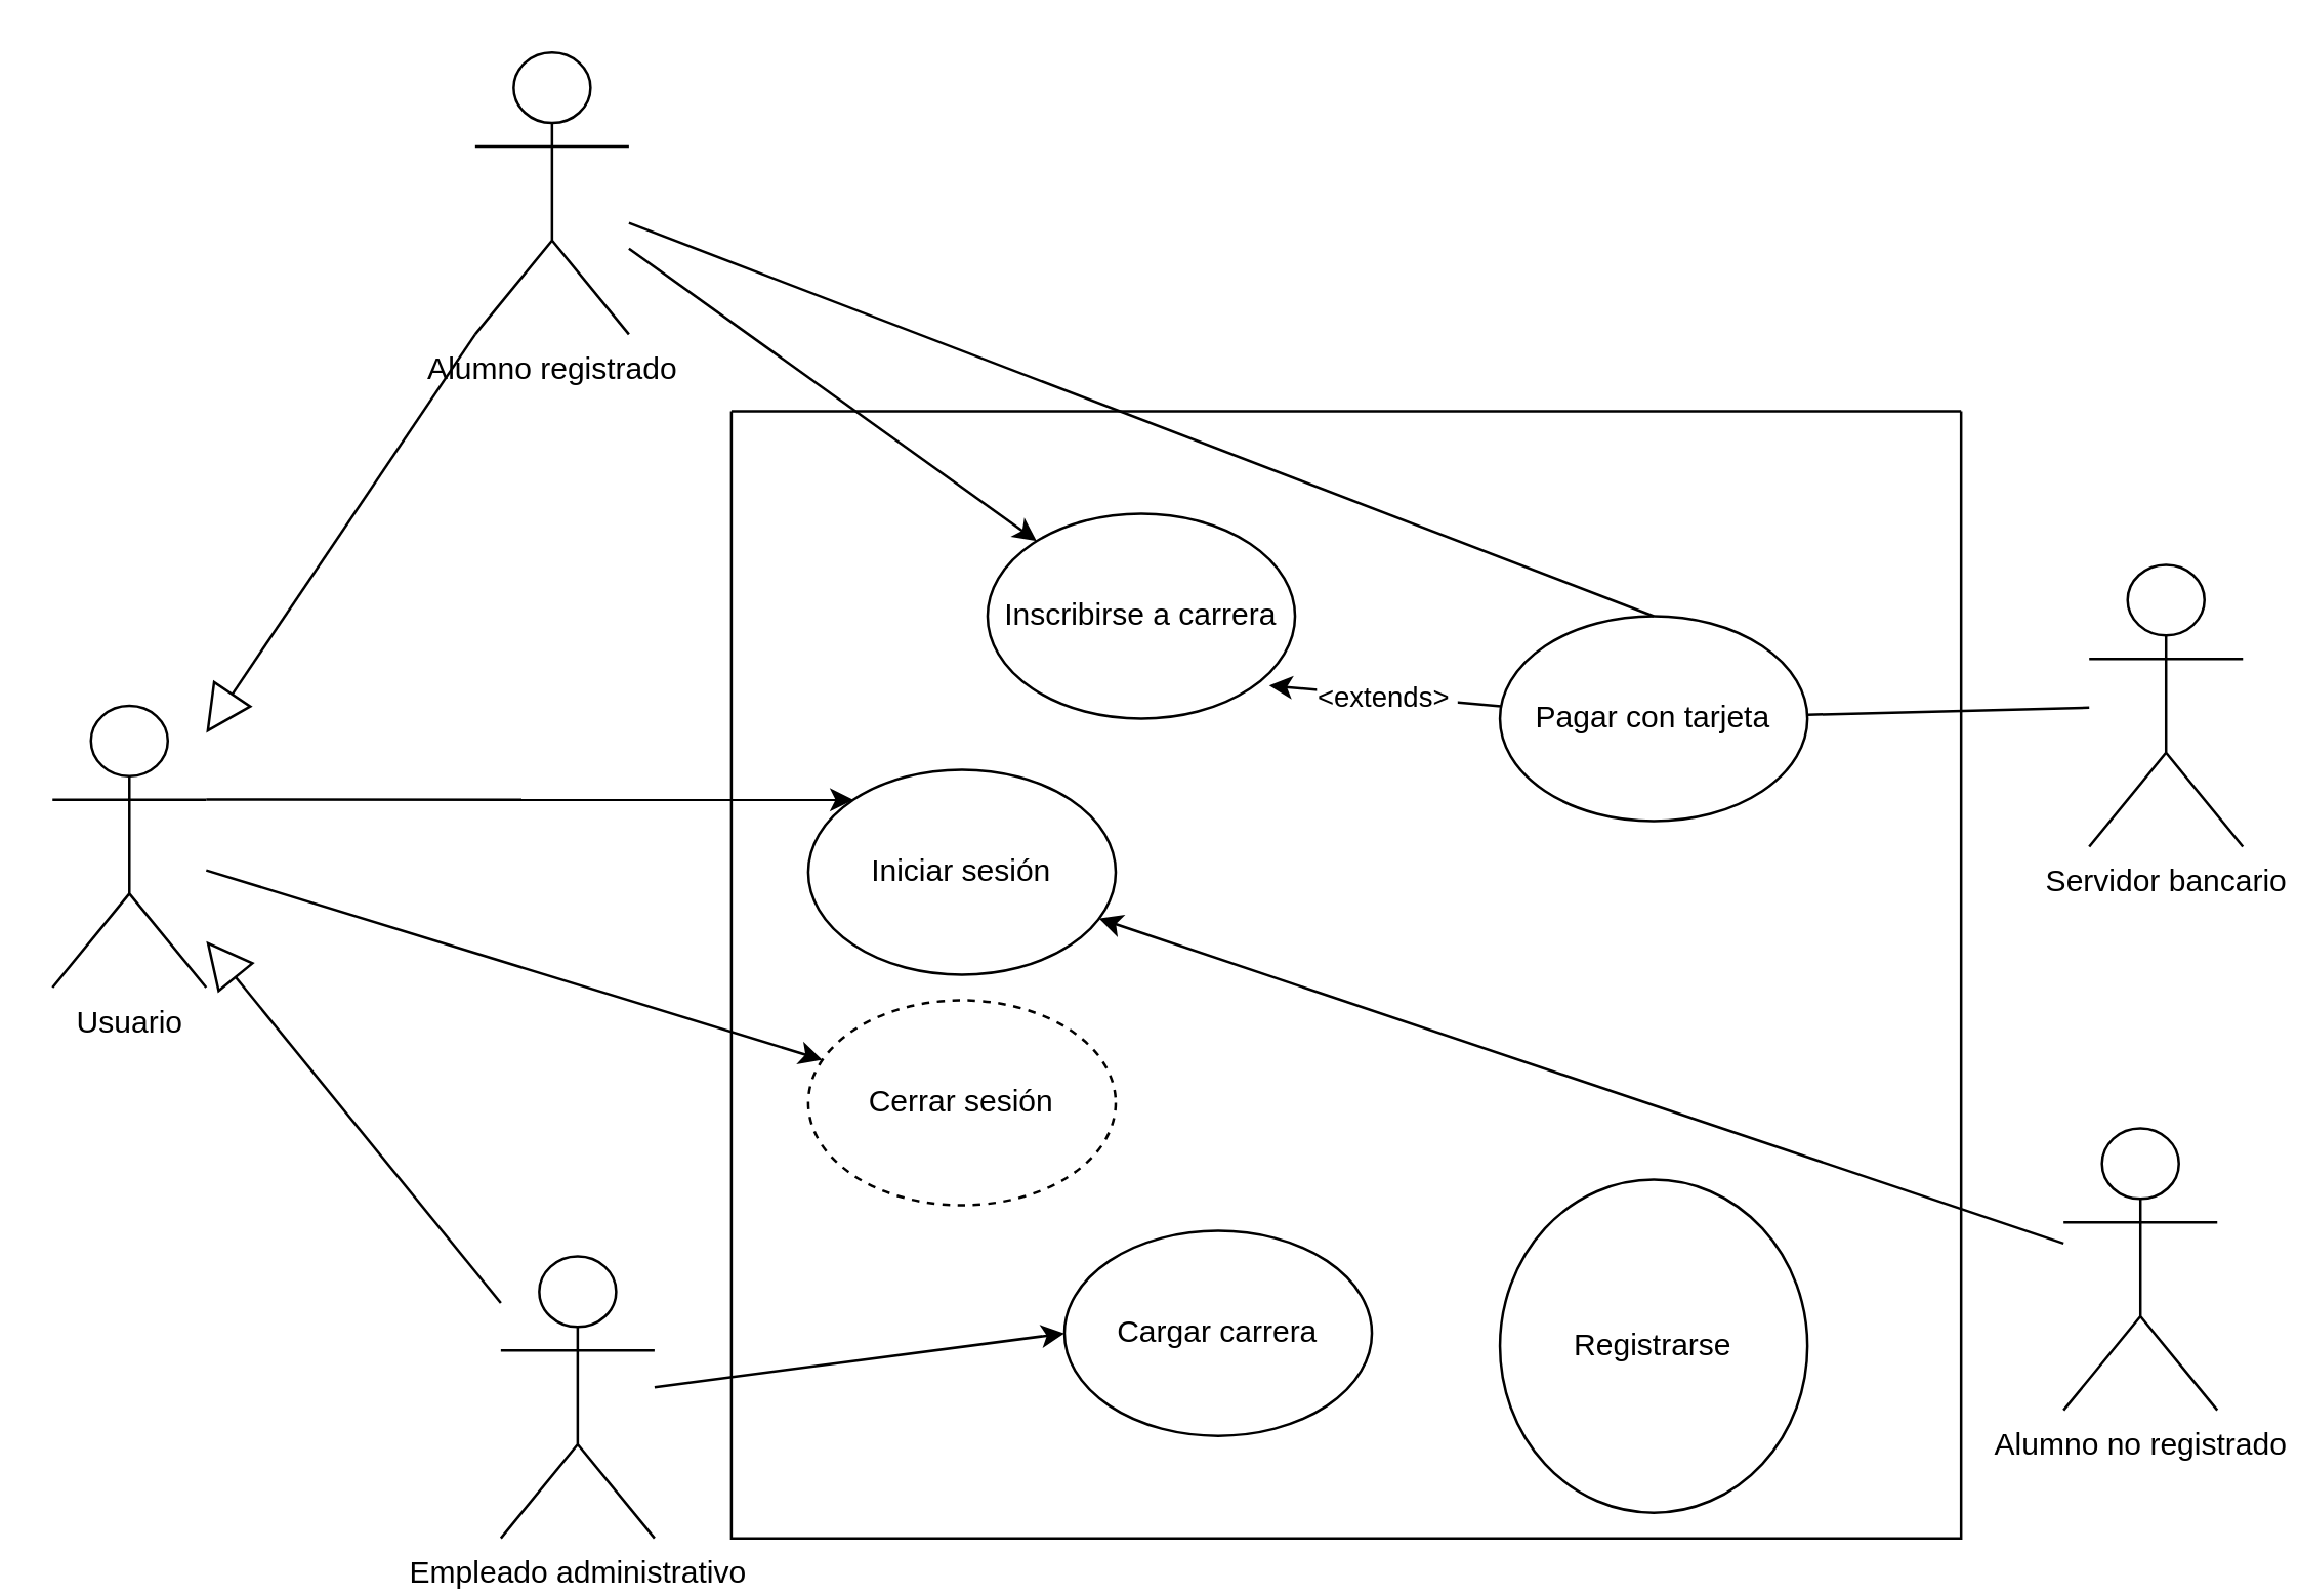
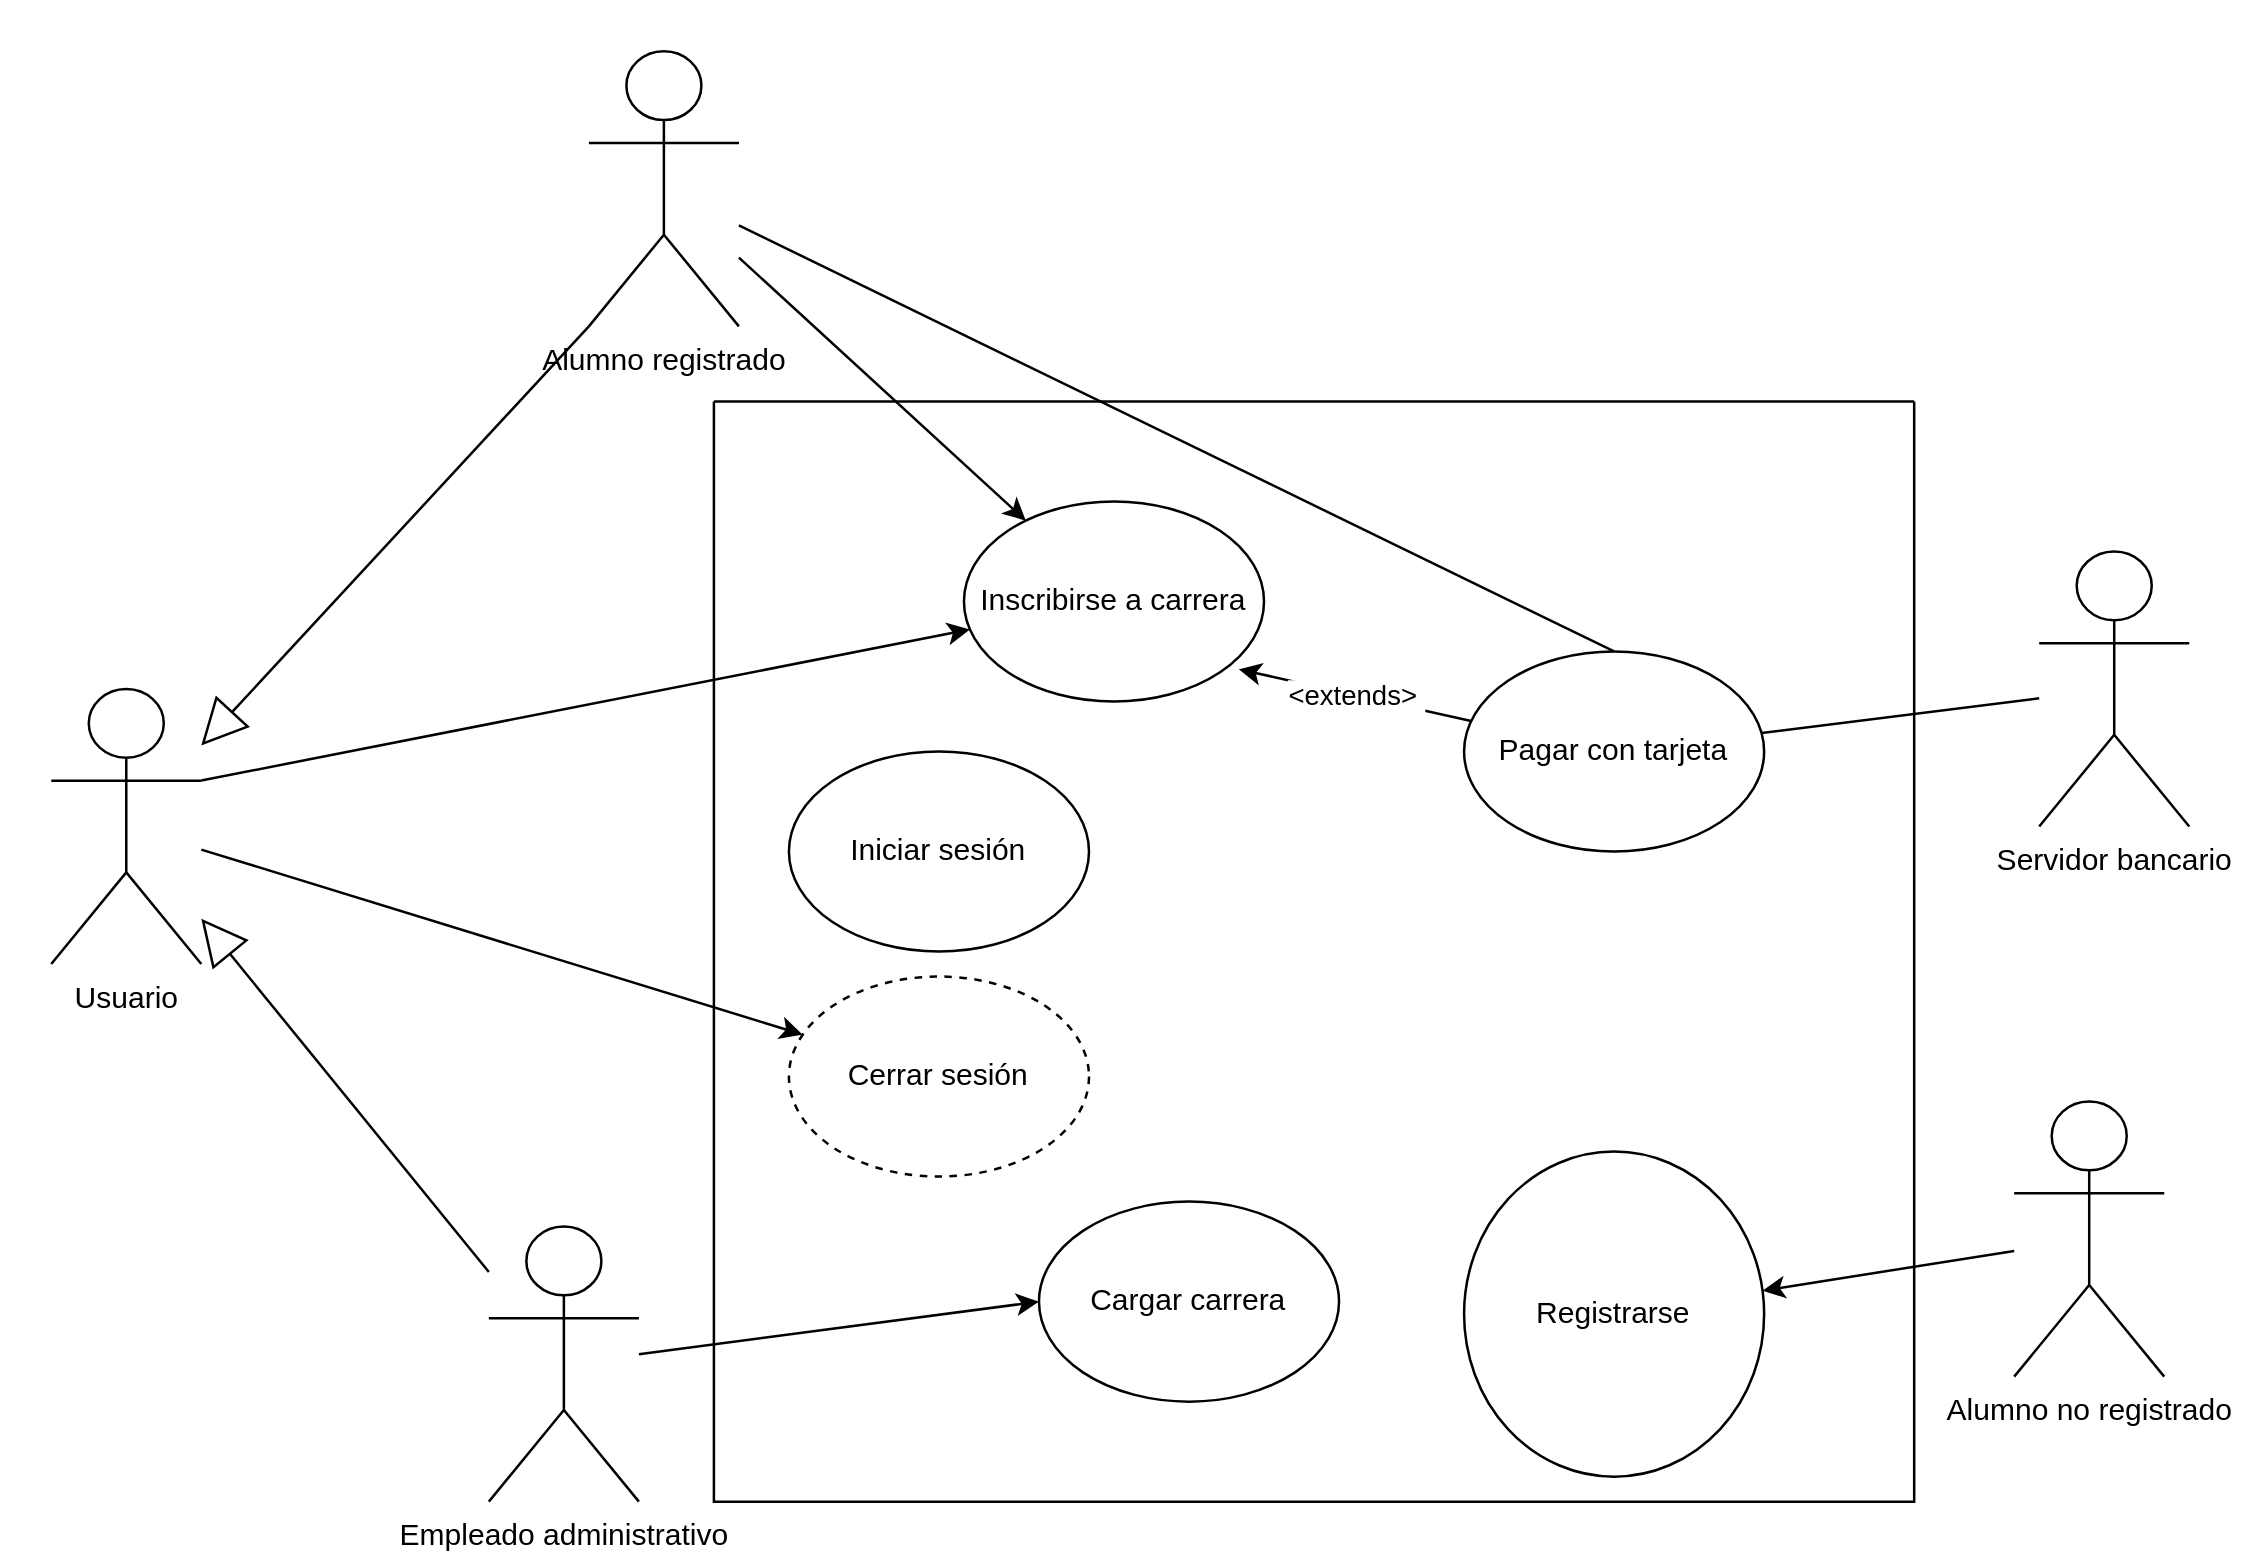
  <mxCell id="0" />
  <mxCell id="1" parent="0" />
  <mxCell id="2" value="" style="swimlane;startSize=0;" vertex="1" parent="1"><mxGeometry x="285" y="160" width="480" height="440" as="geometry" /></mxCell>
  <mxCell id="3" value="Cargar carrera" style="ellipse;whiteSpace=wrap;html=1;" vertex="1" parent="2"><mxGeometry x="130" y="320" width="120" height="80" as="geometry" /></mxCell>
  <mxCell id="4" value="Inscribirse a carrera" style="ellipse;whiteSpace=wrap;html=1;" vertex="1" parent="2"><mxGeometry x="100" y="40" width="120" height="80" as="geometry" /></mxCell>
  <mxCell id="5" value="Iniciar sesión" style="ellipse;whiteSpace=wrap;html=1;" vertex="1" parent="2"><mxGeometry x="30" y="140" width="120" height="80" as="geometry" /></mxCell>
  <mxCell id="6" value="Cerrar sesión" style="ellipse;whiteSpace=wrap;html=1;dashed=1;" vertex="1" parent="2"><mxGeometry x="30" y="230" width="120" height="80" as="geometry" /></mxCell>
- <mxCell id="7" value="Pagar con tarjeta" style="ellipse;whiteSpace=wrap;html=1;" vertex="1" parent="2"><mxGeometry x="300" y="80" width="120" height="80" as="geometry" /></mxCell>
+ <mxCell id="7" value="Pagar con tarjeta" style="ellipse;whiteSpace=wrap;html=1;" vertex="1" parent="2"><mxGeometry x="300" y="100" width="120" height="80" as="geometry" /></mxCell>
  <mxCell id="8" value="" style="endArrow=classic;html=1;rounded=0;entryX=0.916;entryY=0.839;entryDx=0;entryDy=0;entryPerimeter=0;" edge="1" parent="2" source="7" target="4"><mxGeometry relative="1" as="geometry"><mxPoint x="210" y="190" as="sourcePoint" /><mxPoint x="310" y="190" as="targetPoint" /></mxGeometry></mxCell>
  <mxCell id="9" value="&amp;lt;extends&amp;gt;&amp;nbsp;" style="edgeLabel;resizable=0;html=1;align=center;verticalAlign=middle;" connectable="0" vertex="1" parent="8"><mxGeometry relative="1" as="geometry" /></mxCell>
  <mxCell id="10" value="Registrarse" style="ellipse;whiteSpace=wrap;html=1;" vertex="1" parent="2"><mxGeometry x="300" y="300" width="120" height="130" as="geometry" /></mxCell>
  <mxCell id="11" value="Usuario" style="shape=umlActor;verticalLabelPosition=bottom;verticalAlign=top;html=1;outlineConnect=0;" vertex="1" parent="1"><mxGeometry x="20" y="275" width="60" height="110" as="geometry" /></mxCell>
- <mxCell id="12" value="Alumno registrado&lt;br&gt;" style="shape=umlActor;verticalLabelPosition=bottom;verticalAlign=top;html=1;outlineConnect=0;" vertex="1" parent="1"><mxGeometry x="185" y="20" width="60" height="110" as="geometry" /></mxCell>
+ <mxCell id="12" value="Alumno registrado&lt;br&gt;" style="shape=umlActor;verticalLabelPosition=bottom;verticalAlign=top;html=1;outlineConnect=0;" vertex="1" parent="1"><mxGeometry x="235" y="20" width="60" height="110" as="geometry" /></mxCell>
  <mxCell id="13" value="Empleado administrativo" style="shape=umlActor;verticalLabelPosition=bottom;verticalAlign=top;html=1;outlineConnect=0;" vertex="1" parent="1"><mxGeometry x="195" y="490" width="60" height="110" as="geometry" /></mxCell>
  <mxCell id="14" value="" style="endArrow=block;endSize=16;endFill=0;html=1;rounded=0;" edge="1" parent="1" source="13" target="11"><mxGeometry width="160" relative="1" as="geometry"><mxPoint x="185" y="570" as="sourcePoint" /><mxPoint x="615" y="360" as="targetPoint" /></mxGeometry></mxCell>
  <mxCell id="15" value="" style="endArrow=block;endSize=16;endFill=0;html=1;rounded=0;exitX=0;exitY=1;exitDx=0;exitDy=0;exitPerimeter=0;" edge="1" parent="1" source="12" target="11"><mxGeometry width="160" relative="1" as="geometry"><mxPoint x="205" y="502.5" as="sourcePoint" /><mxPoint x="105" y="327.5" as="targetPoint" /></mxGeometry></mxCell>
  <mxCell id="16" value="" style="endArrow=classic;html=1;rounded=0;entryX=0;entryY=0.5;entryDx=0;entryDy=0;" edge="1" parent="1" source="13" target="3"><mxGeometry width="50" height="50" relative="1" as="geometry"><mxPoint x="515" y="390" as="sourcePoint" /><mxPoint x="565" y="340" as="targetPoint" /></mxGeometry></mxCell>
  <mxCell id="17" value="" style="endArrow=classic;html=1;rounded=0;" edge="1" parent="1" source="12" target="4"><mxGeometry width="50" height="50" relative="1" as="geometry"><mxPoint x="265" y="551.053" as="sourcePoint" /><mxPoint x="425" y="530" as="targetPoint" /></mxGeometry></mxCell>
  <mxCell id="18" value="" style="endArrow=classic;html=1;rounded=0;" edge="1" parent="1" source="11" target="6"><mxGeometry width="50" height="50" relative="1" as="geometry"><mxPoint x="305" y="112.5" as="sourcePoint" /><mxPoint x="419.71" y="217.651" as="targetPoint" /></mxGeometry></mxCell>
- <mxCell id="19" value="" style="endArrow=classic;html=1;rounded=0;entryX=0;entryY=0;entryDx=0;entryDy=0;exitX=1;exitY=0.333;exitDx=0;exitDy=0;exitPerimeter=0;" edge="1" parent="1" source="11" target="5"><mxGeometry width="50" height="50" relative="1" as="geometry"><mxPoint x="105" y="282.258" as="sourcePoint" /><mxPoint x="328.599" y="336.355" as="targetPoint" /></mxGeometry></mxCell>
+ <mxCell id="19" value="" style="endArrow=classic;html=1;rounded=0;exitX=1;exitY=0.333;exitDx=0;exitDy=0;exitPerimeter=0;" edge="1" parent="1" source="11" target="4"><mxGeometry width="50" height="50" relative="1" as="geometry"><mxPoint x="105" y="282.258" as="sourcePoint" /><mxPoint x="328.599" y="336.355" as="targetPoint" /></mxGeometry></mxCell>
  <mxCell id="20" value="Servidor bancario" style="shape=umlActor;verticalLabelPosition=bottom;verticalAlign=top;html=1;outlineConnect=0;" vertex="1" parent="1"><mxGeometry x="815" y="220" width="60" height="110" as="geometry" /></mxCell>
  <mxCell id="21" value="" style="endArrow=none;html=1;rounded=0;" edge="1" parent="1" source="20" target="7"><mxGeometry width="50" height="50" relative="1" as="geometry"><mxPoint x="465" y="320" as="sourcePoint" /><mxPoint x="515" y="270" as="targetPoint" /></mxGeometry></mxCell>
  <mxCell id="22" value="" style="endArrow=none;html=1;rounded=0;exitX=0.5;exitY=0;exitDx=0;exitDy=0;" edge="1" parent="1" source="7" target="12"><mxGeometry width="50" height="50" relative="1" as="geometry"><mxPoint x="825" y="294.75" as="sourcePoint" /><mxPoint x="708.933" y="332.472" as="targetPoint" /></mxGeometry></mxCell>
  <mxCell id="23" value="Alumno no registrado" style="shape=umlActor;verticalLabelPosition=bottom;verticalAlign=top;html=1;outlineConnect=0;" vertex="1" parent="1"><mxGeometry x="805" y="440" width="60" height="110" as="geometry" /></mxCell>
- <mxCell id="24" value="" style="endArrow=classic;html=1;rounded=0;" edge="1" parent="1" source="23" target="5"><mxGeometry width="50" height="50" relative="1" as="geometry"><mxPoint x="305" y="112.5" as="sourcePoint" /><mxPoint x="419.71" y="217.651" as="targetPoint" /></mxGeometry></mxCell>
+ <mxCell id="24" value="" style="endArrow=classic;html=1;rounded=0;" edge="1" parent="1" source="23" target="10"><mxGeometry width="50" height="50" relative="1" as="geometry"><mxPoint x="305" y="112.5" as="sourcePoint" /><mxPoint x="419.71" y="217.651" as="targetPoint" /></mxGeometry></mxCell>
